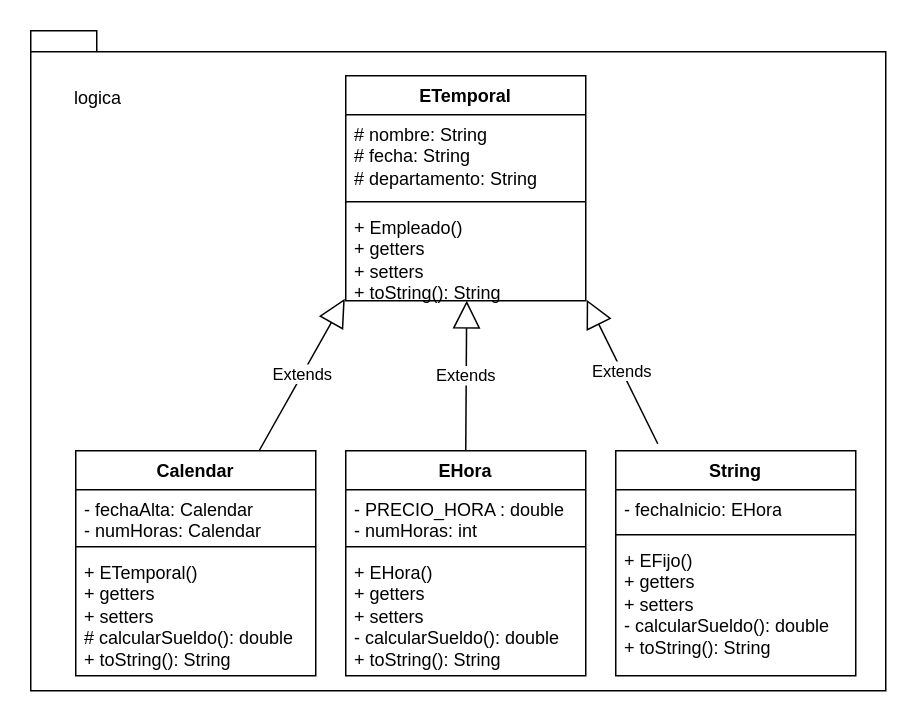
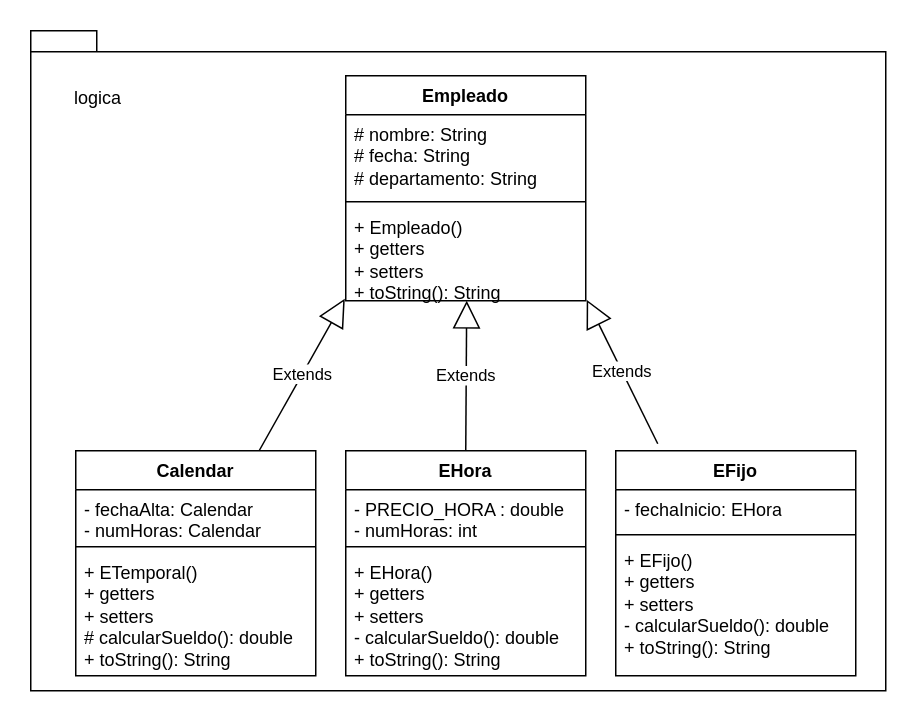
  <mxCell id="0" />
  <mxCell id="1" parent="0" />
  <mxCell id="2" value="" style="shape=folder;fontStyle=1;spacingTop=10;tabWidth=40;tabHeight=14;tabPosition=left;html=1;whiteSpace=wrap;" parent="1" vertex="1"><mxGeometry x="20" y="20" width="570" height="440" as="geometry" /></mxCell>
- <mxCell id="3" value="ETemporal" style="swimlane;fontStyle=1;align=center;verticalAlign=top;childLayout=stackLayout;horizontal=1;startSize=26;horizontalStack=0;resizeParent=1;resizeParentMax=0;resizeLast=0;collapsible=1;marginBottom=0;whiteSpace=wrap;html=1;" parent="1" vertex="1"><mxGeometry x="230" y="50" width="160" height="150" as="geometry" /></mxCell>
+ <mxCell id="3" value="Empleado" style="swimlane;fontStyle=1;align=center;verticalAlign=top;childLayout=stackLayout;horizontal=1;startSize=26;horizontalStack=0;resizeParent=1;resizeParentMax=0;resizeLast=0;collapsible=1;marginBottom=0;whiteSpace=wrap;html=1;" parent="1" vertex="1"><mxGeometry x="230" y="50" width="160" height="150" as="geometry" /></mxCell>
  <mxCell id="4" value="# nombre: String&amp;nbsp;&lt;div&gt;# fecha: String&lt;/div&gt;&lt;div&gt;# departamento: String&lt;/div&gt;" style="text;strokeColor=none;fillColor=none;align=left;verticalAlign=top;spacingLeft=4;spacingRight=4;overflow=hidden;rotatable=0;points=[[0,0.5],[1,0.5]];portConstraint=eastwest;whiteSpace=wrap;html=1;" parent="3" vertex="1"><mxGeometry y="26" width="160" height="54" as="geometry" /></mxCell>
  <mxCell id="5" value="" style="line;strokeWidth=1;fillColor=none;align=left;verticalAlign=middle;spacingTop=-1;spacingLeft=3;spacingRight=3;rotatable=0;labelPosition=right;points=[];portConstraint=eastwest;strokeColor=inherit;" parent="3" vertex="1"><mxGeometry y="80" width="160" height="8" as="geometry" /></mxCell>
  <mxCell id="6" value="+ Empleado()&lt;div&gt;+ getters&lt;/div&gt;&lt;div&gt;+ setters&lt;/div&gt;&lt;div&gt;+ toString(): String&lt;/div&gt;" style="text;strokeColor=none;fillColor=none;align=left;verticalAlign=top;spacingLeft=4;spacingRight=4;overflow=hidden;rotatable=0;points=[[0,0.5],[1,0.5]];portConstraint=eastwest;whiteSpace=wrap;html=1;" parent="3" vertex="1"><mxGeometry y="88" width="160" height="62" as="geometry" /></mxCell>
  <mxCell id="7" value="EHora" style="swimlane;fontStyle=1;align=center;verticalAlign=top;childLayout=stackLayout;horizontal=1;startSize=26;horizontalStack=0;resizeParent=1;resizeParentMax=0;resizeLast=0;collapsible=1;marginBottom=0;whiteSpace=wrap;html=1;" parent="1" vertex="1"><mxGeometry x="230" y="300" width="160" height="150" as="geometry" /></mxCell>
  <mxCell id="8" value="- PRECIO_HORA : double&lt;div&gt;- numHoras: int&lt;/div&gt;" style="text;strokeColor=none;fillColor=none;align=left;verticalAlign=top;spacingLeft=4;spacingRight=4;overflow=hidden;rotatable=0;points=[[0,0.5],[1,0.5]];portConstraint=eastwest;whiteSpace=wrap;html=1;" parent="7" vertex="1"><mxGeometry y="26" width="160" height="34" as="geometry" /></mxCell>
  <mxCell id="9" value="" style="line;strokeWidth=1;fillColor=none;align=left;verticalAlign=middle;spacingTop=-1;spacingLeft=3;spacingRight=3;rotatable=0;labelPosition=right;points=[];portConstraint=eastwest;strokeColor=inherit;" parent="7" vertex="1"><mxGeometry y="60" width="160" height="8" as="geometry" /></mxCell>
  <mxCell id="10" value="+ EHora()&lt;div&gt;&lt;div&gt;+ getters&lt;/div&gt;&lt;div&gt;+ setters&lt;/div&gt;&lt;div&gt;- calcularSueldo(): double&lt;/div&gt;&lt;div&gt;+ toString(): String&lt;/div&gt;&lt;/div&gt;" style="text;strokeColor=none;fillColor=none;align=left;verticalAlign=top;spacingLeft=4;spacingRight=4;overflow=hidden;rotatable=0;points=[[0,0.5],[1,0.5]];portConstraint=eastwest;whiteSpace=wrap;html=1;" parent="7" vertex="1"><mxGeometry y="68" width="160" height="82" as="geometry" /></mxCell>
  <mxCell id="11" value="Calendar" style="swimlane;fontStyle=1;align=center;verticalAlign=top;childLayout=stackLayout;horizontal=1;startSize=26;horizontalStack=0;resizeParent=1;resizeParentMax=0;resizeLast=0;collapsible=1;marginBottom=0;whiteSpace=wrap;html=1;" parent="1" vertex="1"><mxGeometry x="50" y="300" width="160" height="150" as="geometry" /></mxCell>
  <mxCell id="12" value="- fechaAlta: Calendar&lt;div&gt;- numHoras: Calendar&lt;/div&gt;" style="text;strokeColor=none;fillColor=none;align=left;verticalAlign=top;spacingLeft=4;spacingRight=4;overflow=hidden;rotatable=0;points=[[0,0.5],[1,0.5]];portConstraint=eastwest;whiteSpace=wrap;html=1;" parent="11" vertex="1"><mxGeometry y="26" width="160" height="34" as="geometry" /></mxCell>
  <mxCell id="13" value="" style="line;strokeWidth=1;fillColor=none;align=left;verticalAlign=middle;spacingTop=-1;spacingLeft=3;spacingRight=3;rotatable=0;labelPosition=right;points=[];portConstraint=eastwest;strokeColor=inherit;" parent="11" vertex="1"><mxGeometry y="60" width="160" height="8" as="geometry" /></mxCell>
  <mxCell id="14" value="+ ETemporal()&lt;div&gt;&lt;div&gt;+ getters&lt;/div&gt;&lt;div&gt;+ setters&lt;/div&gt;&lt;div&gt;# calcularSueldo(): double&lt;/div&gt;&lt;div&gt;+ toString(): String&lt;/div&gt;&lt;div&gt;&lt;br&gt;&lt;/div&gt;&lt;div&gt;&lt;br&gt;&lt;/div&gt;&lt;/div&gt;" style="text;strokeColor=none;fillColor=none;align=left;verticalAlign=top;spacingLeft=4;spacingRight=4;overflow=hidden;rotatable=0;points=[[0,0.5],[1,0.5]];portConstraint=eastwest;whiteSpace=wrap;html=1;" parent="11" vertex="1"><mxGeometry y="68" width="160" height="82" as="geometry" /></mxCell>
- <mxCell id="15" value="String" style="swimlane;fontStyle=1;align=center;verticalAlign=top;childLayout=stackLayout;horizontal=1;startSize=26;horizontalStack=0;resizeParent=1;resizeParentMax=0;resizeLast=0;collapsible=1;marginBottom=0;whiteSpace=wrap;html=1;" parent="1" vertex="1"><mxGeometry x="410" y="300" width="160" height="150" as="geometry" /></mxCell>
+ <mxCell id="15" value="EFijo" style="swimlane;fontStyle=1;align=center;verticalAlign=top;childLayout=stackLayout;horizontal=1;startSize=26;horizontalStack=0;resizeParent=1;resizeParentMax=0;resizeLast=0;collapsible=1;marginBottom=0;whiteSpace=wrap;html=1;" parent="1" vertex="1"><mxGeometry x="410" y="300" width="160" height="150" as="geometry" /></mxCell>
  <mxCell id="16" value="- fechaInicio: EHora" style="text;strokeColor=none;fillColor=none;align=left;verticalAlign=top;spacingLeft=4;spacingRight=4;overflow=hidden;rotatable=0;points=[[0,0.5],[1,0.5]];portConstraint=eastwest;whiteSpace=wrap;html=1;" parent="15" vertex="1"><mxGeometry y="26" width="160" height="26" as="geometry" /></mxCell>
  <mxCell id="17" value="" style="line;strokeWidth=1;fillColor=none;align=left;verticalAlign=middle;spacingTop=-1;spacingLeft=3;spacingRight=3;rotatable=0;labelPosition=right;points=[];portConstraint=eastwest;strokeColor=inherit;" parent="15" vertex="1"><mxGeometry y="52" width="160" height="8" as="geometry" /></mxCell>
  <mxCell id="18" value="+ EFijo()&lt;div&gt;&lt;div&gt;+ getters&lt;/div&gt;&lt;div&gt;+ setters&lt;/div&gt;&lt;div&gt;- calcularSueldo(): double&lt;/div&gt;&lt;div&gt;+ toString(): String&lt;/div&gt;&lt;/div&gt;" style="text;strokeColor=none;fillColor=none;align=left;verticalAlign=top;spacingLeft=4;spacingRight=4;overflow=hidden;rotatable=0;points=[[0,0.5],[1,0.5]];portConstraint=eastwest;whiteSpace=wrap;html=1;" parent="15" vertex="1"><mxGeometry y="60" width="160" height="90" as="geometry" /></mxCell>
  <mxCell id="19" value="Extends" style="endArrow=block;endSize=16;endFill=0;html=1;rounded=0;exitX=0.5;exitY=0;exitDx=0;exitDy=0;entryX=0.504;entryY=1;entryDx=0;entryDy=0;entryPerimeter=0;" parent="1" source="7" target="6" edge="1"><mxGeometry width="160" relative="1" as="geometry"><mxPoint x="250" y="290" as="sourcePoint" /><mxPoint x="314" y="260" as="targetPoint" /></mxGeometry></mxCell>
  <mxCell id="20" value="Extends" style="endArrow=block;endSize=16;endFill=0;html=1;rounded=0;entryX=-0.004;entryY=0.978;entryDx=0;entryDy=0;entryPerimeter=0;" parent="1" source="11" target="6" edge="1"><mxGeometry width="160" relative="1" as="geometry"><mxPoint x="70" y="259.5" as="sourcePoint" /><mxPoint x="230" y="259.5" as="targetPoint" /></mxGeometry></mxCell>
  <mxCell id="21" value="Extends" style="endArrow=block;endSize=16;endFill=0;html=1;rounded=0;exitX=0.175;exitY=-0.031;exitDx=0;exitDy=0;exitPerimeter=0;entryX=1.004;entryY=0.989;entryDx=0;entryDy=0;entryPerimeter=0;" parent="1" source="15" target="6" edge="1"><mxGeometry width="160" relative="1" as="geometry"><mxPoint x="420" y="250" as="sourcePoint" /><mxPoint x="580" y="250" as="targetPoint" /></mxGeometry></mxCell>
  <mxCell id="22" value="logica" style="text;html=1;align=center;verticalAlign=middle;whiteSpace=wrap;rounded=0;" parent="1" vertex="1"><mxGeometry x="35" y="50" width="60" height="30" as="geometry" /></mxCell>
